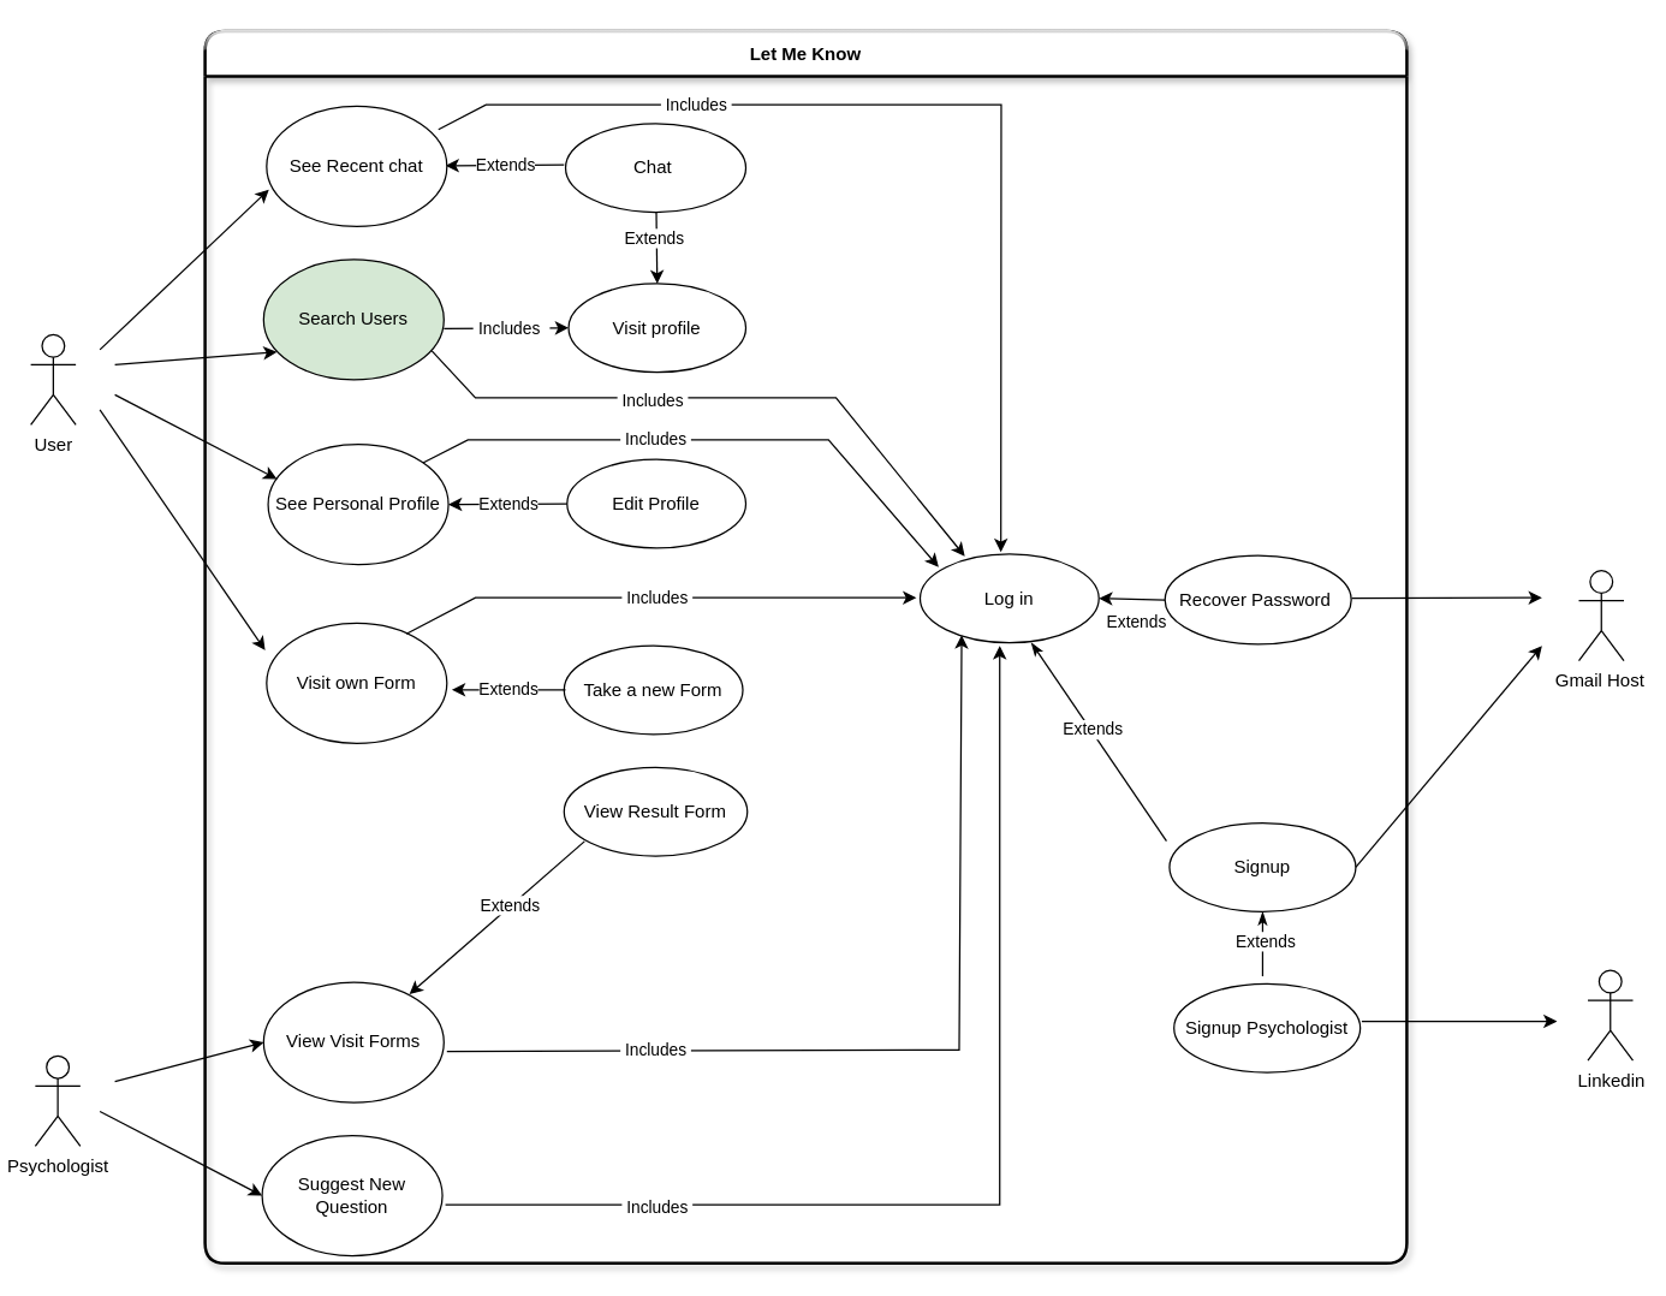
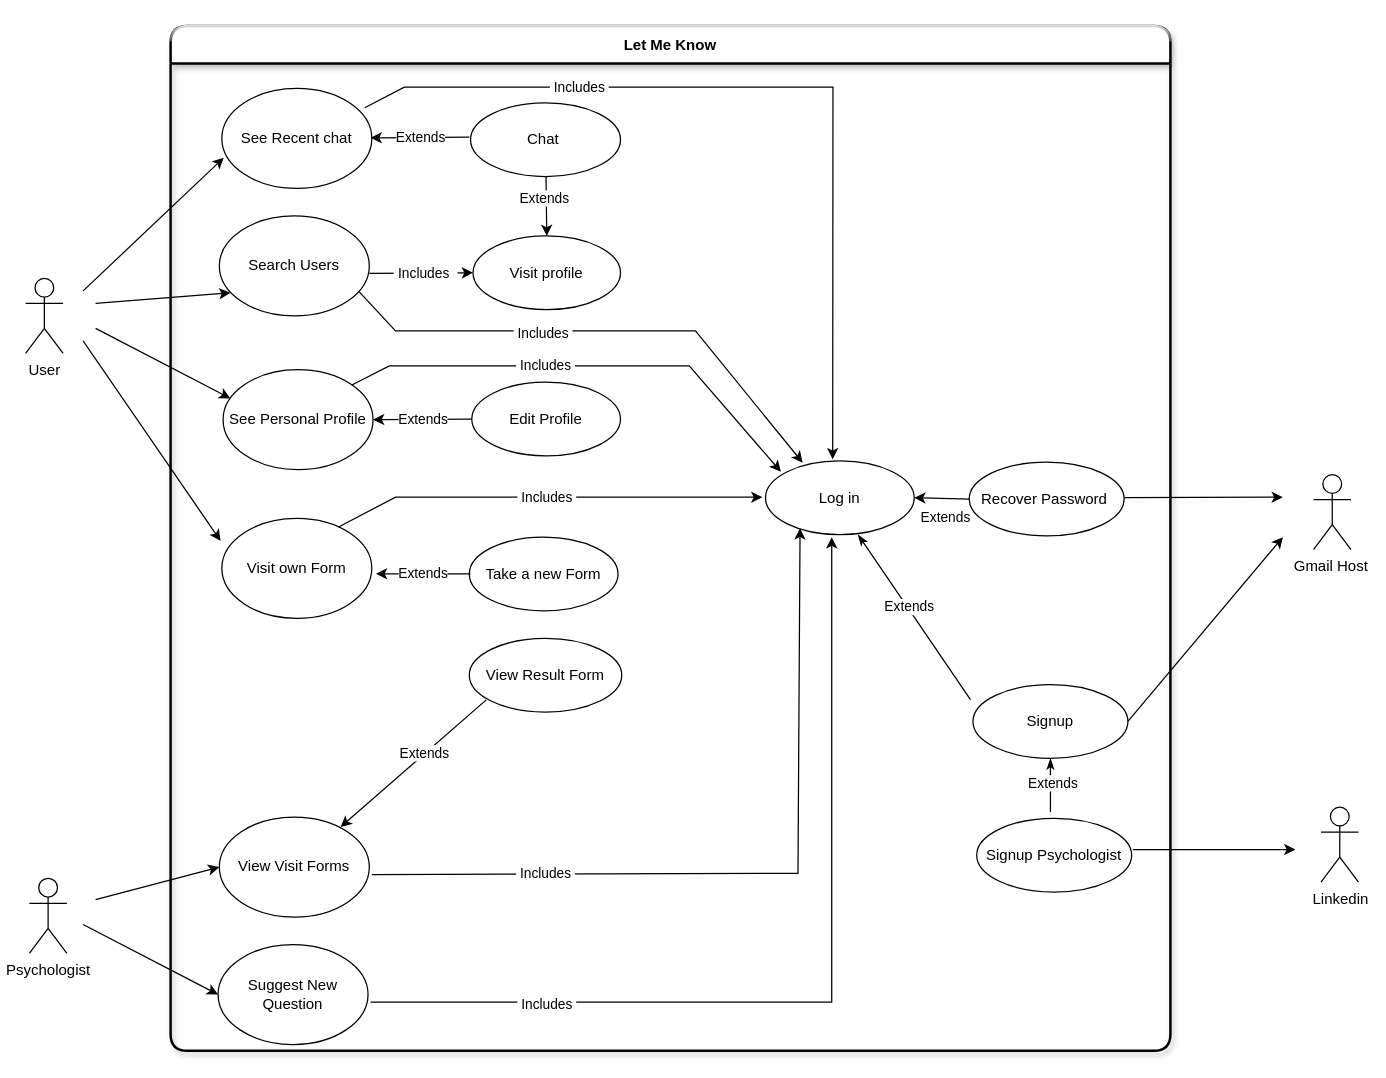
  <mxCell id="0" />
  <mxCell id="1" parent="0" />
  <mxCell id="2" value="Let Me Know" style="swimlane;startSize=30;perimeterSpacing=6;swimlaneFillColor=none;rounded=1;shadow=1;glass=1;sketch=0;strokeWidth=2;" parent="1" vertex="1"><mxGeometry x="136" y="20" width="800" height="820" as="geometry" /></mxCell>
  <mxCell id="3" value="Recover Password&amp;nbsp;" style="ellipse;whiteSpace=wrap;html=1;" parent="2" vertex="1"><mxGeometry x="639" y="349" width="124" height="59" as="geometry" /></mxCell>
  <mxCell id="4" value="" style="endArrow=classic;html=1;rounded=0;" parent="2" edge="1"><mxGeometry width="50" height="50" relative="1" as="geometry"><mxPoint x="770" y="659" as="sourcePoint" /><mxPoint x="900" y="659" as="targetPoint" /></mxGeometry></mxCell>
  <mxCell id="5" value="Extends" style="endArrow=none;html=1;rounded=0;exitX=1;exitY=0.5;exitDx=0;exitDy=0;entryX=0;entryY=0.5;entryDx=0;entryDy=0;startArrow=classic;startFill=1;endFill=0;" edge="1" parent="2"><mxGeometry width="50" height="50" relative="1" as="geometry"><mxPoint x="160" y="89.5" as="sourcePoint" /><mxPoint x="239" y="89" as="targetPoint" /></mxGeometry></mxCell>
  <mxCell id="6" value="User" style="shape=umlActor;verticalLabelPosition=bottom;verticalAlign=top;html=1;outlineConnect=0;" parent="1" vertex="1"><mxGeometry x="20" y="222" width="30" height="60" as="geometry" /></mxCell>
  <mxCell id="7" value="See Recent chat" style="ellipse;whiteSpace=wrap;html=1;" parent="1" vertex="1"><mxGeometry x="177" y="70" width="120" height="80" as="geometry" /></mxCell>
  <mxCell id="8" value="Visit own Form" style="ellipse;whiteSpace=wrap;html=1;" parent="1" vertex="1"><mxGeometry x="177" y="414" width="120" height="80" as="geometry" /></mxCell>
  <mxCell id="9" value="See Personal Profile" style="ellipse;whiteSpace=wrap;html=1;" parent="1" vertex="1"><mxGeometry x="178" y="295" width="120" height="80" as="geometry" /></mxCell>
- <mxCell id="10" value="Search Users" style="ellipse;whiteSpace=wrap;html=1;fillColor=#d5e8d4;" parent="1" vertex="1"><mxGeometry x="175" y="172" width="120" height="80" as="geometry" /></mxCell>
+ <mxCell id="10" value="Search Users" style="ellipse;whiteSpace=wrap;html=1;" parent="1" vertex="1"><mxGeometry x="175" y="172" width="120" height="80" as="geometry" /></mxCell>
  <mxCell id="11" value="Visit profile" style="ellipse;whiteSpace=wrap;html=1;" parent="1" vertex="1"><mxGeometry x="378" y="188" width="118" height="59" as="geometry" /></mxCell>
  <mxCell id="12" value="Chat&amp;nbsp;" style="ellipse;whiteSpace=wrap;html=1;" parent="1" vertex="1"><mxGeometry x="376" y="81.5" width="120" height="59" as="geometry" /></mxCell>
  <mxCell id="13" value="Edit Profile" style="ellipse;whiteSpace=wrap;html=1;" parent="1" vertex="1"><mxGeometry x="377" y="305" width="119" height="59" as="geometry" /></mxCell>
  <mxCell id="14" value="View Result Form" style="ellipse;whiteSpace=wrap;html=1;" parent="1" vertex="1"><mxGeometry x="375" y="510" width="122" height="59" as="geometry" /></mxCell>
  <mxCell id="15" value="Take a new Form" style="ellipse;whiteSpace=wrap;html=1;" parent="1" vertex="1"><mxGeometry x="375" y="429" width="119" height="59" as="geometry" /></mxCell>
  <mxCell id="16" value="Log in" style="ellipse;whiteSpace=wrap;html=1;" parent="1" vertex="1"><mxGeometry x="612" y="368" width="119" height="59" as="geometry" /></mxCell>
  <mxCell id="17" value="Signup" style="ellipse;whiteSpace=wrap;html=1;" parent="1" vertex="1"><mxGeometry x="778" y="547" width="124" height="59" as="geometry" /></mxCell>
  <mxCell id="18" value="Psychologist" style="shape=umlActor;verticalLabelPosition=bottom;verticalAlign=top;html=1;outlineConnect=0;" parent="1" vertex="1"><mxGeometry x="23" y="702" width="30" height="60" as="geometry" /></mxCell>
  <mxCell id="19" value="View Visit Forms" style="ellipse;whiteSpace=wrap;html=1;" parent="1" vertex="1"><mxGeometry x="175" y="653" width="120" height="80" as="geometry" /></mxCell>
  <mxCell id="20" value="Suggest New Question" style="ellipse;whiteSpace=wrap;html=1;" parent="1" vertex="1"><mxGeometry x="174" y="755" width="120" height="80" as="geometry" /></mxCell>
  <mxCell id="21" value="" style="endArrow=classic;html=1;rounded=0;entryX=0;entryY=0.5;entryDx=0;entryDy=0;" parent="1" target="19" edge="1"><mxGeometry width="50" height="50" relative="1" as="geometry"><mxPoint x="76" y="719" as="sourcePoint" /><mxPoint x="106" y="712" as="targetPoint" /></mxGeometry></mxCell>
  <mxCell id="22" value="" style="endArrow=classic;html=1;rounded=0;entryX=0;entryY=0.5;entryDx=0;entryDy=0;" parent="1" target="20" edge="1"><mxGeometry width="50" height="50" relative="1" as="geometry"><mxPoint x="66" y="739" as="sourcePoint" /><mxPoint x="96" y="722" as="targetPoint" /></mxGeometry></mxCell>
  <mxCell id="23" value="Extends" style="endArrow=none;html=1;rounded=0;entryX=0;entryY=1;entryDx=0;entryDy=0;startArrow=classic;startFill=1;endFill=0;" parent="1" edge="1"><mxGeometry x="0.154" width="50" height="50" relative="1" as="geometry"><mxPoint x="272" y="661" as="sourcePoint" /><mxPoint x="388.583" y="559.222" as="targetPoint" /><mxPoint as="offset" /></mxGeometry></mxCell>
  <mxCell id="24" value="" style="endArrow=classic;html=1;rounded=0;" parent="1" edge="1"><mxGeometry width="50" height="50" relative="1" as="geometry"><mxPoint x="296" y="801" as="sourcePoint" /><mxPoint x="665" y="429" as="targetPoint" /><Array as="points"><mxPoint x="665" y="801" /></Array></mxGeometry></mxCell>
  <mxCell id="25" value="&amp;nbsp;Includes&amp;nbsp;" style="edgeLabel;html=1;align=center;verticalAlign=middle;resizable=0;points=[];" parent="24" vertex="1" connectable="0"><mxGeometry x="-0.784" relative="1" as="geometry"><mxPoint x="60" y="1" as="offset" /></mxGeometry></mxCell>
  <mxCell id="26" value="&amp;nbsp;Includes&amp;nbsp;" style="endArrow=classic;html=1;rounded=0;exitX=1;exitY=0.5;exitDx=0;exitDy=0;entryX=0.224;entryY=0.915;entryDx=0;entryDy=0;entryPerimeter=0;" parent="1" edge="1"><mxGeometry x="-0.549" y="1" width="50" height="50" relative="1" as="geometry"><mxPoint x="297" y="699" as="sourcePoint" /><mxPoint x="639.656" y="421.985" as="targetPoint" /><Array as="points"><mxPoint x="638" y="698" /></Array><mxPoint as="offset" /></mxGeometry></mxCell>
  <mxCell id="27" value="&amp;nbsp;Includes&amp;nbsp;" style="endArrow=classic;html=1;rounded=0;entryX=0.072;entryY=0.832;entryDx=0;entryDy=0;entryPerimeter=0;" parent="1" edge="1"><mxGeometry x="0.0" width="50" height="50" relative="1" as="geometry"><mxPoint x="270.023" y="421.053" as="sourcePoint" /><mxPoint x="609.568" y="397.088" as="targetPoint" /><Array as="points"><mxPoint x="316" y="397" /></Array><mxPoint as="offset" /></mxGeometry></mxCell>
  <mxCell id="28" value="Extends" style="endArrow=classic;html=1;rounded=0;entryX=1.019;entryY=0.492;entryDx=0;entryDy=0;entryPerimeter=0;" parent="1" edge="1"><mxGeometry width="50" height="50" relative="1" as="geometry"><mxPoint x="376" y="458.5" as="sourcePoint" /><mxPoint x="300.28" y="458.36" as="targetPoint" /></mxGeometry></mxCell>
  <mxCell id="29" value="Extends" style="endArrow=none;html=1;rounded=0;exitX=1;exitY=0.5;exitDx=0;exitDy=0;entryX=0;entryY=0.5;entryDx=0;entryDy=0;startArrow=classic;startFill=1;endFill=0;" parent="1" source="9" target="13" edge="1"><mxGeometry width="50" height="50" relative="1" as="geometry"><mxPoint x="296" y="362" as="sourcePoint" /><mxPoint x="376" y="332" as="targetPoint" /></mxGeometry></mxCell>
  <mxCell id="30" value="&amp;nbsp;Includes&amp;nbsp;" style="endArrow=classic;html=1;rounded=0;entryX=0;entryY=0;entryDx=0;entryDy=0;exitX=0.892;exitY=0.154;exitDx=0;exitDy=0;exitPerimeter=0;" parent="1" edge="1"><mxGeometry x="-0.174" width="50" height="50" relative="1" as="geometry"><mxPoint x="281.04" y="307.32" as="sourcePoint" /><mxPoint x="624.343" y="376.682" as="targetPoint" /><Array as="points"><mxPoint x="311" y="292" /><mxPoint x="551" y="292" /></Array><mxPoint as="offset" /></mxGeometry></mxCell>
  <mxCell id="31" value="" style="endArrow=classic;html=1;rounded=0;labelBackgroundColor=#FFFFFF;entryX=0;entryY=0.5;entryDx=0;entryDy=0;exitX=1;exitY=0.5;exitDx=0;exitDy=0;endFill=1;" parent="1" target="11" edge="1"><mxGeometry width="50" height="50" relative="1" as="geometry"><mxPoint x="295" y="218" as="sourcePoint" /><mxPoint x="326" y="198" as="targetPoint" /></mxGeometry></mxCell>
  <mxCell id="32" value="&amp;nbsp;Includes&amp;nbsp;&amp;nbsp;" style="edgeLabel;html=1;align=center;verticalAlign=middle;resizable=0;points=[];" parent="31" vertex="1" connectable="0"><mxGeometry x="-0.315" y="-1" relative="1" as="geometry"><mxPoint x="16" y="-1" as="offset" /></mxGeometry></mxCell>
  <mxCell id="33" value="" style="endArrow=classic;html=1;rounded=0;labelBackgroundColor=#FFFFFF;entryX=0.013;entryY=0.692;entryDx=0;entryDy=0;entryPerimeter=0;" parent="1" target="7" edge="1"><mxGeometry width="50" height="50" relative="1" as="geometry"><mxPoint x="66" y="232" as="sourcePoint" /><mxPoint x="96" y="212" as="targetPoint" /></mxGeometry></mxCell>
  <mxCell id="34" value="" style="endArrow=classic;html=1;rounded=0;labelBackgroundColor=#FFFFFF;entryX=0.074;entryY=0.769;entryDx=0;entryDy=0;entryPerimeter=0;" parent="1" target="10" edge="1"><mxGeometry width="50" height="50" relative="1" as="geometry"><mxPoint x="76" y="242" as="sourcePoint" /><mxPoint x="116" y="222" as="targetPoint" /></mxGeometry></mxCell>
  <mxCell id="35" value="" style="endArrow=classic;html=1;rounded=0;labelBackgroundColor=#FFFFFF;entryX=0.049;entryY=0.288;entryDx=0;entryDy=0;entryPerimeter=0;" parent="1" target="9" edge="1"><mxGeometry width="50" height="50" relative="1" as="geometry"><mxPoint x="76" y="262" as="sourcePoint" /><mxPoint x="116" y="242" as="targetPoint" /></mxGeometry></mxCell>
  <mxCell id="36" value="" style="endArrow=classic;html=1;rounded=0;labelBackgroundColor=#FFFFFF;" parent="1" edge="1"><mxGeometry width="50" height="50" relative="1" as="geometry"><mxPoint x="66" y="272" as="sourcePoint" /><mxPoint x="176" y="432" as="targetPoint" /></mxGeometry></mxCell>
  <mxCell id="37" value="" style="endArrow=none;html=1;rounded=0;labelBackgroundColor=#FFFFFF;exitX=0.5;exitY=0;exitDx=0;exitDy=0;endFill=0;startArrow=classic;startFill=1;" parent="1" source="11" target="12" edge="1"><mxGeometry width="50" height="50" relative="1" as="geometry"><mxPoint x="426" y="162" as="sourcePoint" /><mxPoint x="476" y="112" as="targetPoint" /></mxGeometry></mxCell>
  <mxCell id="38" value="Extends" style="edgeLabel;html=1;align=center;verticalAlign=middle;resizable=0;points=[];" parent="37" vertex="1" connectable="0"><mxGeometry x="0.266" y="-1" relative="1" as="geometry"><mxPoint x="-3" as="offset" /></mxGeometry></mxCell>
  <mxCell id="39" value="" style="endArrow=classic;html=1;rounded=0;labelBackgroundColor=#FFFFFF;entryX=0.25;entryY=0.024;entryDx=0;entryDy=0;entryPerimeter=0;exitX=0.933;exitY=0.76;exitDx=0;exitDy=0;exitPerimeter=0;" parent="1" source="10" target="16" edge="1"><mxGeometry width="50" height="50" relative="1" as="geometry"><mxPoint x="286.6" y="222.96" as="sourcePoint" /><mxPoint x="646.034" y="364.012" as="targetPoint" /><Array as="points"><mxPoint x="316" y="264" /><mxPoint x="556" y="264" /></Array></mxGeometry></mxCell>
  <mxCell id="40" value="&amp;nbsp;Includes&amp;nbsp;" style="edgeLabel;html=1;align=center;verticalAlign=middle;resizable=0;points=[];" parent="39" vertex="1" connectable="0"><mxGeometry x="-0.151" y="1" relative="1" as="geometry"><mxPoint x="-18" y="2" as="offset" /></mxGeometry></mxCell>
  <mxCell id="41" value="" style="endArrow=classic;html=1;rounded=0;labelBackgroundColor=#FFFFFF;entryX=0.393;entryY=-0.022;entryDx=0;entryDy=0;entryPerimeter=0;" parent="1" edge="1"><mxGeometry width="50" height="50" relative="1" as="geometry"><mxPoint x="291.373" y="85.452" as="sourcePoint" /><mxPoint x="665.767" y="366.702" as="targetPoint" /><Array as="points"><mxPoint x="323" y="69" /><mxPoint x="666" y="69" /></Array></mxGeometry></mxCell>
  <mxCell id="42" value="&amp;nbsp;Includes&amp;nbsp;" style="edgeLabel;html=1;align=center;verticalAlign=middle;resizable=0;points=[];" parent="41" vertex="1" connectable="0"><mxGeometry x="-0.471" y="1" relative="1" as="geometry"><mxPoint x="-4" as="offset" /></mxGeometry></mxCell>
  <mxCell id="43" value="Gmail Host&amp;nbsp;" style="shape=umlActor;verticalLabelPosition=bottom;verticalAlign=top;html=1;outlineConnect=0;" parent="1" vertex="1"><mxGeometry x="1050.5" y="379" width="30" height="60" as="geometry" /></mxCell>
  <mxCell id="44" value="" style="endArrow=none;html=1;rounded=0;labelBackgroundColor=#FFFFFF;exitX=1;exitY=1;exitDx=0;exitDy=0;startArrow=classicThin;startFill=1;endFill=0;" parent="1" edge="1"><mxGeometry width="50" height="50" relative="1" as="geometry"><mxPoint x="686" y="427.001" as="sourcePoint" /><mxPoint x="776" y="559" as="targetPoint" /></mxGeometry></mxCell>
  <mxCell id="45" value="Extends" style="edgeLabel;html=1;align=center;verticalAlign=middle;resizable=0;points=[];" parent="44" vertex="1" connectable="0"><mxGeometry x="-0.127" y="1" relative="1" as="geometry"><mxPoint as="offset" /></mxGeometry></mxCell>
  <mxCell id="46" value="" style="endArrow=classic;html=1;rounded=0;labelBackgroundColor=#FFFFFF;exitX=1;exitY=0.5;exitDx=0;exitDy=0;" parent="1" source="17" edge="1"><mxGeometry width="50" height="50" relative="1" as="geometry"><mxPoint x="906" y="569" as="sourcePoint" /><mxPoint x="1026" y="429" as="targetPoint" /></mxGeometry></mxCell>
  <mxCell id="47" value="" style="endArrow=classic;html=1;rounded=0;labelBackgroundColor=#FFFFFF;exitX=1.003;exitY=0.72;exitDx=0;exitDy=0;exitPerimeter=0;" parent="1" edge="1"><mxGeometry width="50" height="50" relative="1" as="geometry"><mxPoint x="899.372" y="397.48" as="sourcePoint" /><mxPoint x="1026" y="397" as="targetPoint" /></mxGeometry></mxCell>
  <mxCell id="48" value="" style="endArrow=classic;html=1;rounded=0;entryX=1;entryY=0.5;entryDx=0;entryDy=0;exitX=0;exitY=0.5;exitDx=0;exitDy=0;" parent="1" source="3" target="16" edge="1"><mxGeometry width="50" height="50" relative="1" as="geometry"><mxPoint x="736" y="429" as="sourcePoint" /><mxPoint x="786" y="379" as="targetPoint" /></mxGeometry></mxCell>
  <mxCell id="49" value="Extends" style="edgeLabel;html=1;align=center;verticalAlign=middle;resizable=0;points=[];" parent="1" vertex="1" connectable="0"><mxGeometry x="755.26" y="412.274" as="geometry" /></mxCell>
  <mxCell id="50" value="Signup&amp;nbsp;&lt;span&gt;Psychologist&lt;/span&gt;" style="ellipse;whiteSpace=wrap;html=1;" parent="1" vertex="1"><mxGeometry x="781" y="654" width="124" height="59" as="geometry" /></mxCell>
  <mxCell id="51" value="" style="endArrow=none;html=1;rounded=0;labelBackgroundColor=#FFFFFF;exitX=0.5;exitY=1;exitDx=0;exitDy=0;startArrow=classicThin;startFill=1;endFill=0;" parent="1" source="17" edge="1"><mxGeometry width="50" height="50" relative="1" as="geometry"><mxPoint x="846" y="617.501" as="sourcePoint" /><mxPoint x="840" y="649" as="targetPoint" /></mxGeometry></mxCell>
  <mxCell id="52" value="Extends" style="edgeLabel;html=1;align=center;verticalAlign=middle;resizable=0;points=[];" parent="51" vertex="1" connectable="0"><mxGeometry x="-0.127" y="1" relative="1" as="geometry"><mxPoint as="offset" /></mxGeometry></mxCell>
  <mxCell id="53" value="Linkedin" style="shape=umlActor;verticalLabelPosition=bottom;verticalAlign=top;html=1;outlineConnect=0;" parent="1" vertex="1"><mxGeometry x="1056.5" y="645" width="30" height="60" as="geometry" /></mxCell>
